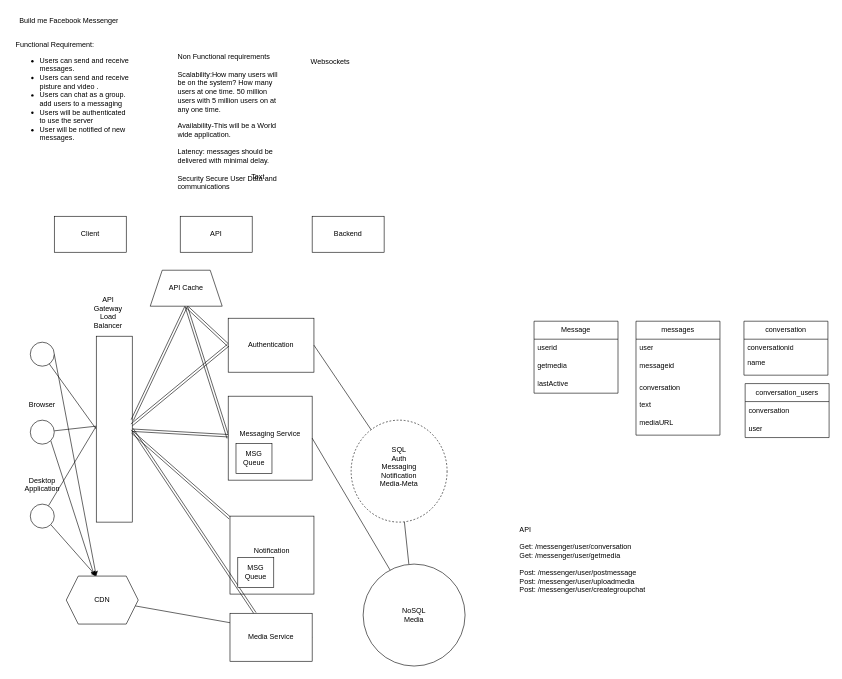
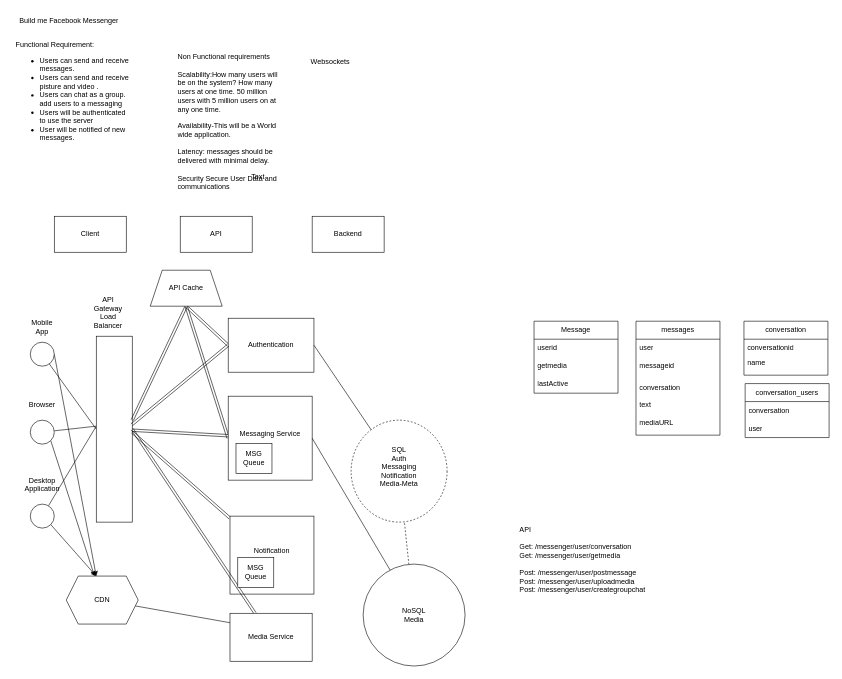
  <mxCell id="0" />
  <mxCell id="1" parent="0" />
  <mxCell id="2" value="Build me Facebook Messenger&lt;div&gt;&lt;br&gt;&lt;/div&gt;" style="text;html=1;whiteSpace=wrap;overflow=hidden;rounded=0;" vertex="1" parent="1"><mxGeometry x="30" y="20" width="180" height="30" as="geometry" /></mxCell>
  <mxCell id="3" value="Functional Requirement:&lt;div&gt;&lt;ul&gt;&lt;li&gt;Users can send and receive messages.&lt;/li&gt;&lt;li&gt;Users can send and receive pisture and video .&lt;/li&gt;&lt;li&gt;Users can chat as a group. add users to a messaging&amp;nbsp;&lt;/li&gt;&lt;li&gt;Users will be authenticated to use the server&lt;/li&gt;&lt;li&gt;User will be notified of new messages.&lt;/li&gt;&lt;/ul&gt;&lt;/div&gt;&lt;div&gt;&lt;br&gt;&lt;/div&gt;" style="text;strokeColor=none;fillColor=none;align=left;verticalAlign=middle;spacingLeft=4;spacingRight=4;overflow=hidden;points=[[0,0.5],[1,0.5]];portConstraint=eastwest;rotatable=0;whiteSpace=wrap;html=1;" vertex="1" parent="1"><mxGeometry x="20" y="50" width="200" height="230" as="geometry" /></mxCell>
  <mxCell id="4" value="Non Functional requirements&lt;br&gt;&lt;br&gt;&lt;div&gt;Scalability:How many users will be on the system? How many users at one time. 50 million users with 5 million users on at any one time.&amp;nbsp;&amp;nbsp;&lt;br&gt;&lt;br&gt;&lt;/div&gt;&lt;div&gt;Availability-This will be a World wide application.&lt;/div&gt;&lt;div&gt;&lt;br&gt;&lt;/div&gt;&lt;div&gt;Latency: messages should be delivered with minimal delay.&lt;/div&gt;&lt;div&gt;&lt;br&gt;&lt;/div&gt;&lt;div&gt;Security Secure User Data and communications&lt;/div&gt;&lt;div&gt;&lt;br&gt;&lt;/div&gt;" style="text;strokeColor=none;fillColor=none;align=left;verticalAlign=middle;spacingLeft=4;spacingRight=4;overflow=hidden;points=[[0,0.5],[1,0.5]];portConstraint=eastwest;rotatable=0;whiteSpace=wrap;html=1;" vertex="1" parent="1"><mxGeometry x="290" y="50" width="180" height="320" as="geometry" /></mxCell>
  <mxCell id="5" style="edgeStyle=none;rounded=0;orthogonalLoop=1;jettySize=auto;html=1;entryX=0;entryY=0.5;entryDx=0;entryDy=0;endArrow=none;endFill=0;" edge="1" parent="1" source="7" target="21"><mxGeometry relative="1" as="geometry" /></mxCell>
  <mxCell id="6" style="edgeStyle=none;rounded=0;orthogonalLoop=1;jettySize=auto;html=1;exitX=1;exitY=0.5;exitDx=0;exitDy=0;" edge="1" parent="1" source="7"><mxGeometry relative="1" as="geometry"><mxPoint x="160" y="960" as="targetPoint" /></mxGeometry></mxCell>
  <mxCell id="7" value="" style="ellipse;whiteSpace=wrap;html=1;aspect=fixed;" vertex="1" parent="1"><mxGeometry x="50" y="570" width="40" height="40" as="geometry" /></mxCell>
  <mxCell id="8" style="edgeStyle=none;rounded=0;orthogonalLoop=1;jettySize=auto;html=1;endArrow=none;endFill=0;" edge="1" parent="1" source="10"><mxGeometry relative="1" as="geometry"><mxPoint x="160" y="710" as="targetPoint" /></mxGeometry></mxCell>
  <mxCell id="9" style="edgeStyle=none;rounded=0;orthogonalLoop=1;jettySize=auto;html=1;exitX=1;exitY=1;exitDx=0;exitDy=0;" edge="1" parent="1" source="10" target="61"><mxGeometry relative="1" as="geometry" /></mxCell>
  <mxCell id="10" value="" style="ellipse;whiteSpace=wrap;html=1;aspect=fixed;" vertex="1" parent="1"><mxGeometry x="50" y="700" width="40" height="40" as="geometry" /></mxCell>
  <mxCell id="11" style="edgeStyle=none;rounded=0;orthogonalLoop=1;jettySize=auto;html=1;endArrow=none;endFill=0;" edge="1" parent="1" source="13"><mxGeometry relative="1" as="geometry"><mxPoint x="160" y="710" as="targetPoint" /></mxGeometry></mxCell>
  <mxCell id="12" style="edgeStyle=none;rounded=0;orthogonalLoop=1;jettySize=auto;html=1;exitX=1;exitY=1;exitDx=0;exitDy=0;" edge="1" parent="1" source="13"><mxGeometry relative="1" as="geometry"><mxPoint x="160" y="960" as="targetPoint" /></mxGeometry></mxCell>
  <mxCell id="13" value="" style="ellipse;whiteSpace=wrap;html=1;aspect=fixed;" vertex="1" parent="1"><mxGeometry x="50" y="840" width="40" height="40" as="geometry" /></mxCell>
  <mxCell id="14" value="API Gateway&lt;div&gt;Load Balancer&lt;/div&gt;&lt;div&gt;&lt;br&gt;&lt;div&gt;&lt;br&gt;&lt;/div&gt;&lt;/div&gt;" style="text;html=1;align=center;verticalAlign=middle;whiteSpace=wrap;rounded=0;" vertex="1" parent="1"><mxGeometry x="150" y="520" width="60" height="30" as="geometry" /></mxCell>
+ <mxCell id="15" value="Mobile App" style="text;html=1;align=center;verticalAlign=middle;whiteSpace=wrap;rounded=0;" vertex="1" parent="1"><mxGeometry x="40" y="530" width="60" height="30" as="geometry" /></mxCell>
  <mxCell id="16" value="Browser" style="text;html=1;align=center;verticalAlign=middle;whiteSpace=wrap;rounded=0;" vertex="1" parent="1"><mxGeometry x="40" y="660" width="60" height="30" as="geometry" /></mxCell>
  <mxCell id="17" value="Desktop Application&lt;div&gt;&lt;br&gt;&lt;/div&gt;" style="text;html=1;align=center;verticalAlign=middle;whiteSpace=wrap;rounded=0;" vertex="1" parent="1"><mxGeometry x="40" y="800" width="60" height="30" as="geometry" /></mxCell>
  <mxCell id="18" value="Client" style="rounded=0;whiteSpace=wrap;html=1;" vertex="1" parent="1"><mxGeometry x="90" y="360" width="120" height="60" as="geometry" /></mxCell>
  <mxCell id="19" value="API" style="rounded=0;whiteSpace=wrap;html=1;" vertex="1" parent="1"><mxGeometry x="300" y="360" width="120" height="60" as="geometry" /></mxCell>
  <mxCell id="20" value="Backend" style="rounded=0;whiteSpace=wrap;html=1;" vertex="1" parent="1"><mxGeometry x="520" y="360" width="120" height="60" as="geometry" /></mxCell>
  <mxCell id="21" value="" style="rounded=0;whiteSpace=wrap;html=1;" vertex="1" parent="1"><mxGeometry x="160" y="560" width="60" height="310" as="geometry" /></mxCell>
  <mxCell id="22" style="edgeStyle=none;rounded=0;orthogonalLoop=1;jettySize=auto;html=1;exitX=0.5;exitY=1;exitDx=0;exitDy=0;entryX=0.5;entryY=1;entryDx=0;entryDy=0;" edge="1" parent="1" source="37" target="37"><mxGeometry relative="1" as="geometry" /></mxCell>
  <mxCell id="23" style="edgeStyle=none;shape=link;rounded=0;orthogonalLoop=1;jettySize=auto;html=1;exitX=0;exitY=0.5;exitDx=0;exitDy=0;entryX=0.5;entryY=1;entryDx=0;entryDy=0;" edge="1" parent="1" source="24" target="37"><mxGeometry relative="1" as="geometry" /></mxCell>
  <mxCell id="24" value="Authentication" style="rounded=0;whiteSpace=wrap;html=1;" vertex="1" parent="1"><mxGeometry x="380" y="530" width="143" height="90" as="geometry" /></mxCell>
  <mxCell id="25" style="edgeStyle=none;shape=link;rounded=0;orthogonalLoop=1;jettySize=auto;html=1;" edge="1" parent="1"><mxGeometry relative="1" as="geometry"><mxPoint x="220" y="710" as="targetPoint" /><mxPoint x="220" y="710" as="sourcePoint" /></mxGeometry></mxCell>
  <mxCell id="26" style="edgeStyle=none;shape=link;rounded=0;orthogonalLoop=1;jettySize=auto;html=1;exitX=0;exitY=0.5;exitDx=0;exitDy=0;entryX=0.5;entryY=1;entryDx=0;entryDy=0;" edge="1" parent="1" source="29" target="37"><mxGeometry relative="1" as="geometry" /></mxCell>
  <mxCell id="27" style="edgeStyle=none;shape=link;rounded=0;orthogonalLoop=1;jettySize=auto;html=1;" edge="1" parent="1" source="29" target="21"><mxGeometry relative="1" as="geometry" /></mxCell>
- <mxCell id="28" style="edgeStyle=none;rounded=0;orthogonalLoop=1;jettySize=auto;html=1;endArrow=none;endFill=0;" edge="1" parent="1" source="38" target="35"><mxGeometry relative="1" as="geometry" /></mxCell>
+ <mxCell id="28" style="edgeStyle=none;rounded=0;orthogonalLoop=1;jettySize=auto;html=1;endArrow=none;endFill=0;dashed=1;" edge="1" parent="1" source="38" target="35"><mxGeometry relative="1" as="geometry" /></mxCell>
  <mxCell id="29" value="Messaging Service&lt;div&gt;&lt;br&gt;&lt;/div&gt;" style="rounded=0;whiteSpace=wrap;html=1;" vertex="1" parent="1"><mxGeometry x="380" y="660" width="140" height="140" as="geometry" /></mxCell>
  <mxCell id="30" style="edgeStyle=none;shape=link;rounded=0;orthogonalLoop=1;jettySize=auto;html=1;" edge="1" parent="1" source="31"><mxGeometry relative="1" as="geometry"><mxPoint x="220" y="720" as="targetPoint" /></mxGeometry></mxCell>
  <mxCell id="31" value="Notification&lt;div&gt;&lt;br&gt;&lt;/div&gt;" style="rounded=0;whiteSpace=wrap;html=1;" vertex="1" parent="1"><mxGeometry x="383" y="860" width="140" height="130" as="geometry" /></mxCell>
  <mxCell id="32" style="edgeStyle=none;shape=link;rounded=0;orthogonalLoop=1;jettySize=auto;html=1;entryX=1;entryY=0.5;entryDx=0;entryDy=0;" edge="1" parent="1" source="34" target="21"><mxGeometry relative="1" as="geometry" /></mxCell>
  <mxCell id="33" style="edgeStyle=none;rounded=0;orthogonalLoop=1;jettySize=auto;html=1;exitX=1;exitY=0.5;exitDx=0;exitDy=0;endArrow=none;endFill=0;" edge="1" parent="1" source="34" target="61"><mxGeometry relative="1" as="geometry" /></mxCell>
  <mxCell id="34" value="&lt;div&gt;Media Service&lt;/div&gt;" style="rounded=0;whiteSpace=wrap;html=1;" vertex="1" parent="1"><mxGeometry x="383" y="1022" width="137" height="80" as="geometry" /></mxCell>
  <mxCell id="35" value="SQL&lt;div&gt;Auth&lt;/div&gt;&lt;div&gt;Messaging&lt;/div&gt;&lt;div&gt;Notification&lt;/div&gt;&lt;div&gt;Media-Meta&lt;/div&gt;&lt;div&gt;&lt;br&gt;&lt;/div&gt;" style="ellipse;whiteSpace=wrap;html=1;dashed=1;" vertex="1" parent="1"><mxGeometry x="585" y="700" width="160" height="170" as="geometry" /></mxCell>
  <mxCell id="36" style="edgeStyle=none;shape=link;rounded=0;orthogonalLoop=1;jettySize=auto;html=1;exitX=0.5;exitY=1;exitDx=0;exitDy=0;" edge="1" parent="1" source="37"><mxGeometry relative="1" as="geometry"><mxPoint x="220" y="700" as="targetPoint" /></mxGeometry></mxCell>
  <mxCell id="37" value="API Cache" style="shape=trapezoid;perimeter=trapezoidPerimeter;whiteSpace=wrap;html=1;fixedSize=1;" vertex="1" parent="1"><mxGeometry x="250" y="450" width="120" height="60" as="geometry" /></mxCell>
  <mxCell id="38" value="NoSQL&lt;div&gt;Media&lt;/div&gt;" style="ellipse;whiteSpace=wrap;html=1;aspect=fixed;" vertex="1" parent="1"><mxGeometry x="605" y="940" width="170" height="170" as="geometry" /></mxCell>
  <mxCell id="39" value="Text" style="text;html=1;align=center;verticalAlign=middle;whiteSpace=wrap;rounded=0;" vertex="1" parent="1"><mxGeometry x="400" y="280" width="60" height="30" as="geometry" /></mxCell>
  <mxCell id="40" value="Websockets" style="text;html=1;align=center;verticalAlign=middle;resizable=0;points=[];autosize=1;strokeColor=none;fillColor=none;" vertex="1" parent="1"><mxGeometry x="505" y="88" width="90" height="30" as="geometry" /></mxCell>
  <mxCell id="41" value="MSG Queue" style="rounded=0;whiteSpace=wrap;html=1;" vertex="1" parent="1"><mxGeometry x="393" y="739" width="60" height="50" as="geometry" /></mxCell>
  <mxCell id="42" value="messages" style="swimlane;fontStyle=0;childLayout=stackLayout;horizontal=1;startSize=30;horizontalStack=0;resizeParent=1;resizeParentMax=0;resizeLast=0;collapsible=1;marginBottom=0;whiteSpace=wrap;html=1;" vertex="1" parent="1"><mxGeometry x="1060" y="535" width="140" height="190" as="geometry" /></mxCell>
  <mxCell id="43" value="user" style="text;strokeColor=none;fillColor=none;align=left;verticalAlign=middle;spacingLeft=4;spacingRight=4;overflow=hidden;points=[[0,0.5],[1,0.5]];portConstraint=eastwest;rotatable=0;whiteSpace=wrap;html=1;" vertex="1" parent="42"><mxGeometry y="30" width="140" height="30" as="geometry" /></mxCell>
  <mxCell id="44" value="messageid" style="text;strokeColor=none;fillColor=none;align=left;verticalAlign=middle;spacingLeft=4;spacingRight=4;overflow=hidden;points=[[0,0.5],[1,0.5]];portConstraint=eastwest;rotatable=0;whiteSpace=wrap;html=1;" vertex="1" parent="42"><mxGeometry y="60" width="140" height="30" as="geometry" /></mxCell>
  <mxCell id="45" value="conversation&lt;div&gt;&lt;br&gt;&lt;/div&gt;&lt;div&gt;text&lt;/div&gt;&lt;div&gt;&lt;br&gt;&lt;/div&gt;&lt;div&gt;mediaURL&lt;/div&gt;" style="text;strokeColor=none;fillColor=none;align=left;verticalAlign=middle;spacingLeft=4;spacingRight=4;overflow=hidden;points=[[0,0.5],[1,0.5]];portConstraint=eastwest;rotatable=0;whiteSpace=wrap;html=1;" vertex="1" parent="42"><mxGeometry y="90" width="140" height="100" as="geometry" /></mxCell>
  <mxCell id="46" value="conversation" style="swimlane;fontStyle=0;childLayout=stackLayout;horizontal=1;startSize=30;horizontalStack=0;resizeParent=1;resizeParentMax=0;resizeLast=0;collapsible=1;marginBottom=0;whiteSpace=wrap;html=1;" vertex="1" parent="1"><mxGeometry x="1240" y="535" width="140" height="90" as="geometry" /></mxCell>
  <mxCell id="47" value="conversationid" style="text;strokeColor=none;fillColor=none;align=left;verticalAlign=middle;spacingLeft=4;spacingRight=4;overflow=hidden;points=[[0,0.5],[1,0.5]];portConstraint=eastwest;rotatable=0;whiteSpace=wrap;html=1;" vertex="1" parent="46"><mxGeometry y="30" width="140" height="30" as="geometry" /></mxCell>
  <mxCell id="48" value="name&lt;div&gt;&lt;br&gt;&lt;/div&gt;" style="text;strokeColor=none;fillColor=none;align=left;verticalAlign=middle;spacingLeft=4;spacingRight=4;overflow=hidden;points=[[0,0.5],[1,0.5]];portConstraint=eastwest;rotatable=0;whiteSpace=wrap;html=1;" vertex="1" parent="46"><mxGeometry y="60" width="140" height="30" as="geometry" /></mxCell>
  <mxCell id="49" value="Message" style="swimlane;fontStyle=0;childLayout=stackLayout;horizontal=1;startSize=30;horizontalStack=0;resizeParent=1;resizeParentMax=0;resizeLast=0;collapsible=1;marginBottom=0;whiteSpace=wrap;html=1;" vertex="1" parent="1"><mxGeometry x="890" y="535" width="140" height="120" as="geometry" /></mxCell>
  <mxCell id="50" value="userid" style="text;strokeColor=none;fillColor=none;align=left;verticalAlign=middle;spacingLeft=4;spacingRight=4;overflow=hidden;points=[[0,0.5],[1,0.5]];portConstraint=eastwest;rotatable=0;whiteSpace=wrap;html=1;" vertex="1" parent="49"><mxGeometry y="30" width="140" height="30" as="geometry" /></mxCell>
  <mxCell id="51" value="getmedia" style="text;strokeColor=none;fillColor=none;align=left;verticalAlign=middle;spacingLeft=4;spacingRight=4;overflow=hidden;points=[[0,0.5],[1,0.5]];portConstraint=eastwest;rotatable=0;whiteSpace=wrap;html=1;" vertex="1" parent="49"><mxGeometry y="60" width="140" height="30" as="geometry" /></mxCell>
  <mxCell id="52" value="lastActive" style="text;strokeColor=none;fillColor=none;align=left;verticalAlign=middle;spacingLeft=4;spacingRight=4;overflow=hidden;points=[[0,0.5],[1,0.5]];portConstraint=eastwest;rotatable=0;whiteSpace=wrap;html=1;" vertex="1" parent="49"><mxGeometry y="90" width="140" height="30" as="geometry" /></mxCell>
  <mxCell id="53" value="conversation_users" style="swimlane;fontStyle=0;childLayout=stackLayout;horizontal=1;startSize=30;horizontalStack=0;resizeParent=1;resizeParentMax=0;resizeLast=0;collapsible=1;marginBottom=0;whiteSpace=wrap;html=1;" vertex="1" parent="1"><mxGeometry x="1242" y="639" width="140" height="90" as="geometry" /></mxCell>
  <mxCell id="54" value="conversation" style="text;strokeColor=none;fillColor=none;align=left;verticalAlign=middle;spacingLeft=4;spacingRight=4;overflow=hidden;points=[[0,0.5],[1,0.5]];portConstraint=eastwest;rotatable=0;whiteSpace=wrap;html=1;" vertex="1" parent="53"><mxGeometry y="30" width="140" height="30" as="geometry" /></mxCell>
  <mxCell id="55" value="&lt;div&gt;user&lt;/div&gt;" style="text;strokeColor=none;fillColor=none;align=left;verticalAlign=middle;spacingLeft=4;spacingRight=4;overflow=hidden;points=[[0,0.5],[1,0.5]];portConstraint=eastwest;rotatable=0;whiteSpace=wrap;html=1;" vertex="1" parent="53"><mxGeometry y="60" width="140" height="30" as="geometry" /></mxCell>
  <mxCell id="56" value="&lt;div&gt;&lt;br&gt;&lt;/div&gt;&lt;div&gt;API&lt;/div&gt;&lt;div&gt;&lt;br&gt;&lt;/div&gt;Get: /messenger/user/conversation&lt;div&gt;Get: /messenger/user/getmedia&lt;/div&gt;&lt;div&gt;&lt;br&gt;&lt;div&gt;Post: /messenger/user/postmessage&lt;/div&gt;&lt;div&gt;Post: /messenger/user/uploadmedia&lt;/div&gt;&lt;div&gt;Post: /messenger/user/creategroupchat&lt;/div&gt;&lt;div&gt;&lt;br&gt;&lt;/div&gt;&lt;div&gt;&lt;br&gt;&lt;/div&gt;&lt;/div&gt;" style="text;strokeColor=none;fillColor=none;align=left;verticalAlign=middle;spacingLeft=4;spacingRight=4;overflow=hidden;points=[[0,0.5],[1,0.5]];portConstraint=eastwest;rotatable=0;whiteSpace=wrap;html=1;" vertex="1" parent="1"><mxGeometry x="860" y="820" width="460" height="240" as="geometry" /></mxCell>
  <mxCell id="57" style="edgeStyle=none;shape=link;rounded=0;orthogonalLoop=1;jettySize=auto;html=1;exitX=0;exitY=0.5;exitDx=0;exitDy=0;entryX=0.983;entryY=0.477;entryDx=0;entryDy=0;entryPerimeter=0;" edge="1" parent="1" source="24" target="21"><mxGeometry relative="1" as="geometry" /></mxCell>
  <mxCell id="58" value="MSG Queue" style="rounded=0;whiteSpace=wrap;html=1;" vertex="1" parent="1"><mxGeometry x="396" y="929" width="60" height="50" as="geometry" /></mxCell>
  <mxCell id="59" style="rounded=0;orthogonalLoop=1;jettySize=auto;html=1;exitX=1;exitY=0.5;exitDx=0;exitDy=0;endArrow=none;endFill=0;" edge="1" parent="1" source="24" target="35"><mxGeometry relative="1" as="geometry"><mxPoint x="650" y="700" as="targetPoint" /></mxGeometry></mxCell>
  <mxCell id="60" style="edgeStyle=none;rounded=0;orthogonalLoop=1;jettySize=auto;html=1;exitX=1;exitY=0.5;exitDx=0;exitDy=0;endArrow=none;endFill=0;" edge="1" parent="1" source="29"><mxGeometry relative="1" as="geometry"><mxPoint x="650" y="950" as="targetPoint" /></mxGeometry></mxCell>
  <mxCell id="61" value="CDN" style="shape=hexagon;perimeter=hexagonPerimeter2;whiteSpace=wrap;html=1;fixedSize=1;" vertex="1" parent="1"><mxGeometry x="110" y="960" width="120" height="80" as="geometry" /></mxCell>
